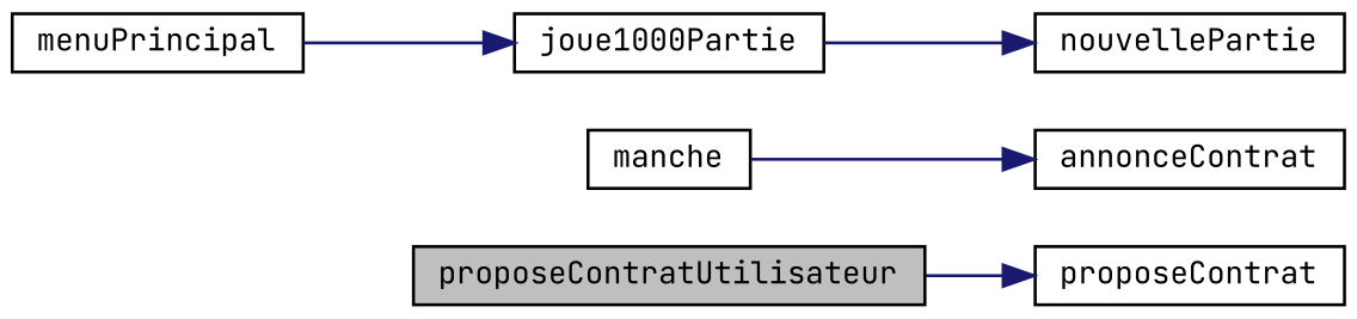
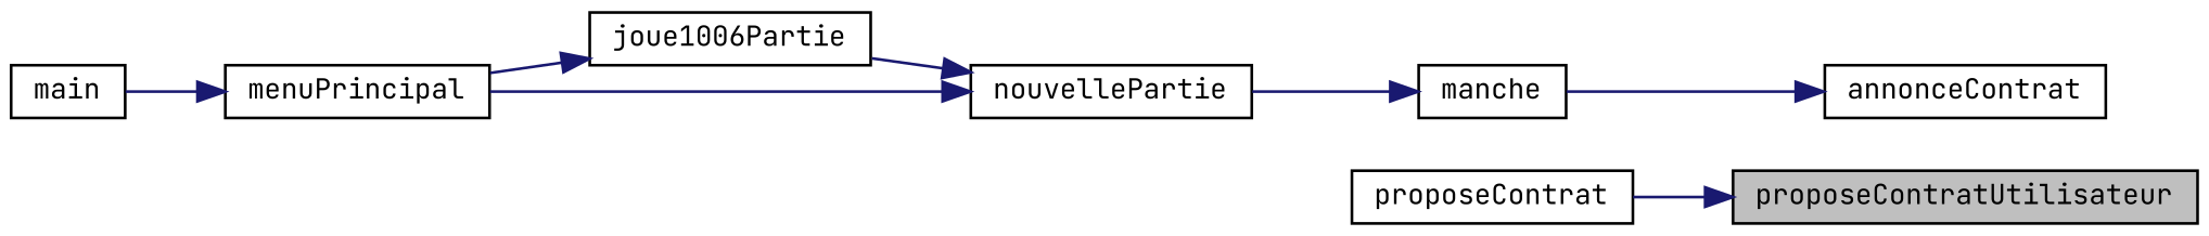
  digraph {
    fontname="JetBrains Mono"
    rankdir=RL
    node [color=black fillcolor=white fontname="JetBrains Mono" fontsize=10 shape=record style=filled]
    edge [color=midnightblue dir=back fontname="JetBrains Mono" fontsize=10 labelfontname=Helvetica labelfontsize=10 style=solid]
    n1 [fillcolor=grey75 fontcolor=black height=0.2 label=proposeContratUtilisateur width=0.4]
    n2 [height=0.2 label=proposeContrat width=0.4]
    n3 [height=0.2 label=annonceContrat width=0.4]
    n4 [height=0.2 label=manche width=0.4]
    n5 [height=0.2 label=nouvellePartie width=0.4]
-   n6 [height=0.2 label=joue1000Partie width=0.4]
+   n6 [height=0.2 label=joue1006Partie width=0.4]
    n7 [height=0.2 label=menuPrincipal width=0.4]
-   n2 -> n1
+   n8 [height=0.2 label=main width=0.4]
+   n1 -> n2
    n3 -> n4
+   n4 -> n5
    n5 -> n6
+   n5 -> n7
    n6 -> n7
+   n7 -> n8
  }
